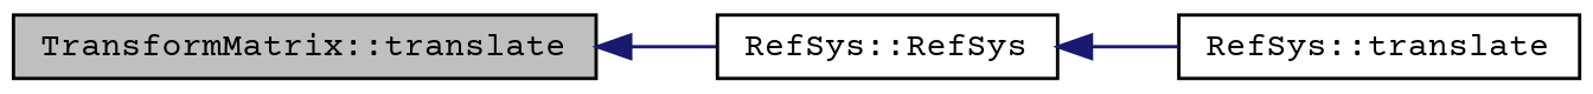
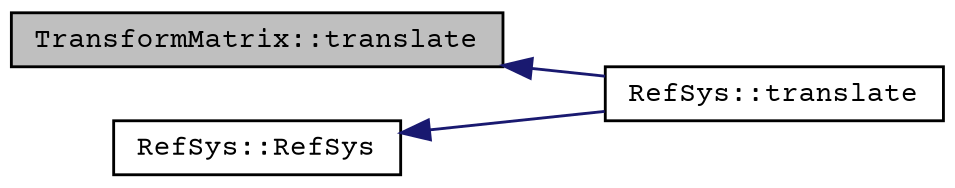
  digraph {
    fontname="Courier Prime"
    rankdir=LR
    node [color=black fillcolor=white fontname="Courier Prime" fontsize=10 shape=record style=filled]
    edge [color=midnightblue dir=back fontname="Courier Prime" fontsize=10 labelfontname=Helvetica labelfontsize=10 style=solid]
    n1 [fillcolor=grey75 fontcolor=black height=0.2 label="TransformMatrix::translate" width=0.4]
    n2 [height=0.2 label="RefSys::translate" width=0.4]
    n3 [height=0.2 label="RefSys::RefSys" width=0.4]
-   n1 -> n3
+   n1 -> n2
    n3 -> n2
  }
